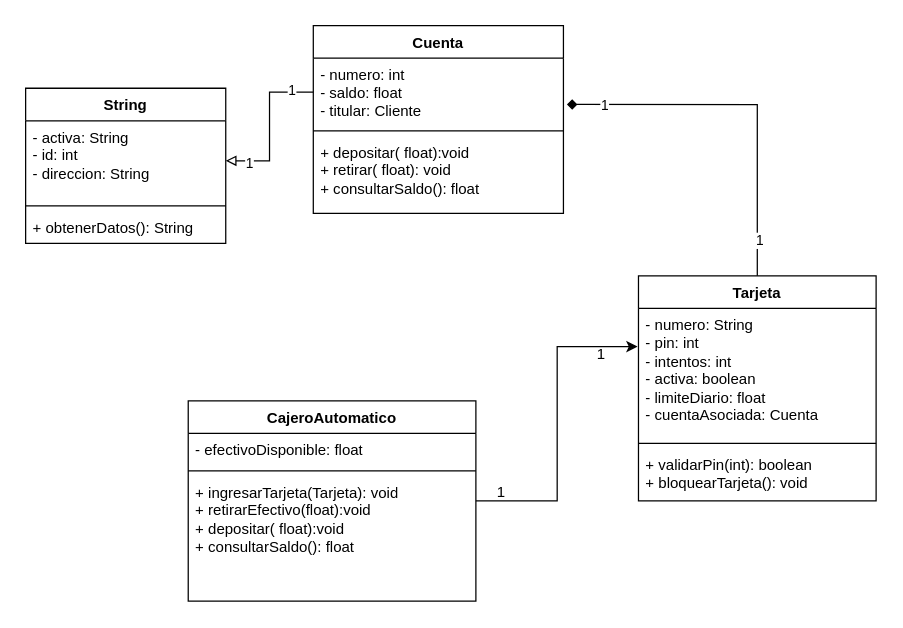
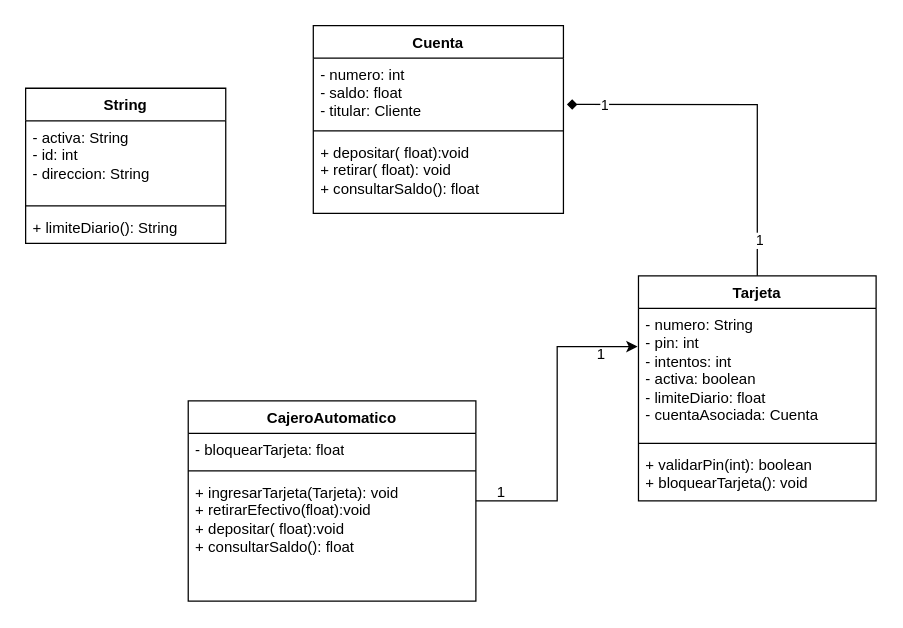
  <mxCell id="0" />
  <mxCell id="1" parent="0" />
  <mxCell id="2" value="String" style="swimlane;fontStyle=1;align=center;verticalAlign=top;childLayout=stackLayout;horizontal=1;startSize=26;horizontalStack=0;resizeParent=1;resizeParentMax=0;resizeLast=0;collapsible=1;marginBottom=0;whiteSpace=wrap;html=1;" parent="1" vertex="1"><mxGeometry x="20" y="70" width="160" height="124" as="geometry" /></mxCell>
  <mxCell id="3" value="&lt;span class=&quot;hljs-operator&quot;&gt;-&lt;/span&gt; activa: String&lt;br&gt;&lt;span class=&quot;hljs-operator&quot;&gt;-&lt;/span&gt;&amp;nbsp;id: &lt;span class=&quot;hljs-type&quot;&gt;int&lt;/span&gt;&amp;nbsp;&lt;br&gt;&lt;span class=&quot;hljs-operator&quot;&gt;-&lt;/span&gt; direccion: String&amp;nbsp;" style="text;strokeColor=none;fillColor=none;align=left;verticalAlign=top;spacingLeft=4;spacingRight=4;overflow=hidden;rotatable=0;points=[[0,0.5],[1,0.5]];portConstraint=eastwest;whiteSpace=wrap;html=1;" parent="2" vertex="1"><mxGeometry y="26" width="160" height="64" as="geometry" /></mxCell>
  <mxCell id="4" value="" style="line;strokeWidth=1;fillColor=none;align=left;verticalAlign=middle;spacingTop=-1;spacingLeft=3;spacingRight=3;rotatable=0;labelPosition=right;points=[];portConstraint=eastwest;strokeColor=inherit;" parent="2" vertex="1"><mxGeometry y="90" width="160" height="8" as="geometry" /></mxCell>
- <mxCell id="5" value="&lt;span class=&quot;hljs-operator&quot;&gt;+&lt;/span&gt; obtenerDatos(): String" style="text;strokeColor=none;fillColor=none;align=left;verticalAlign=top;spacingLeft=4;spacingRight=4;overflow=hidden;rotatable=0;points=[[0,0.5],[1,0.5]];portConstraint=eastwest;whiteSpace=wrap;html=1;" parent="2" vertex="1"><mxGeometry y="98" width="160" height="26" as="geometry" /></mxCell>
+ <mxCell id="5" value="&lt;span class=&quot;hljs-operator&quot;&gt;+&lt;/span&gt; limiteDiario(): String" style="text;strokeColor=none;fillColor=none;align=left;verticalAlign=top;spacingLeft=4;spacingRight=4;overflow=hidden;rotatable=0;points=[[0,0.5],[1,0.5]];portConstraint=eastwest;whiteSpace=wrap;html=1;" parent="2" vertex="1"><mxGeometry y="98" width="160" height="26" as="geometry" /></mxCell>
  <mxCell id="6" value="Cuenta" style="swimlane;fontStyle=1;align=center;verticalAlign=top;childLayout=stackLayout;horizontal=1;startSize=26;horizontalStack=0;resizeParent=1;resizeParentMax=0;resizeLast=0;collapsible=1;marginBottom=0;whiteSpace=wrap;html=1;" parent="1" vertex="1"><mxGeometry x="250" y="20" width="200" height="150" as="geometry" /></mxCell>
  <mxCell id="7" value="&lt;span class=&quot;hljs-operator&quot;&gt;-&lt;/span&gt; numero: &lt;span class=&quot;hljs-type&quot;&gt;int&lt;/span&gt;&lt;br&gt;&lt;span class=&quot;hljs-operator&quot;&gt;-&lt;/span&gt; saldo: &lt;span class=&quot;hljs-type&quot;&gt;float&lt;/span&gt;&lt;br&gt;&lt;span class=&quot;hljs-operator&quot;&gt;-&lt;/span&gt; titular: Cliente&amp;nbsp;" style="text;strokeColor=none;fillColor=none;align=left;verticalAlign=top;spacingLeft=4;spacingRight=4;overflow=hidden;rotatable=0;points=[[0,0.5],[1,0.5]];portConstraint=eastwest;whiteSpace=wrap;html=1;rounded=1;" parent="6" vertex="1"><mxGeometry y="26" width="200" height="54" as="geometry" /></mxCell>
  <mxCell id="8" value="" style="line;strokeWidth=1;fillColor=none;align=left;verticalAlign=middle;spacingTop=-1;spacingLeft=3;spacingRight=3;rotatable=0;labelPosition=right;points=[];portConstraint=eastwest;strokeColor=inherit;" parent="6" vertex="1"><mxGeometry y="80" width="200" height="8" as="geometry" /></mxCell>
  <mxCell id="9" value="&lt;span class=&quot;hljs-operator&quot;&gt;+&lt;/span&gt; depositar(&amp;nbsp;&lt;span class=&quot;hljs-type&quot;&gt;float&lt;/span&gt;):void&lt;br&gt;&lt;span class=&quot;hljs-operator&quot;&gt;+&lt;/span&gt; retirar(&amp;nbsp;&lt;span class=&quot;hljs-type&quot;&gt;float&lt;/span&gt;): void&lt;br&gt;&lt;span class=&quot;hljs-operator&quot;&gt;+&lt;/span&gt; consultarSaldo(): &lt;span class=&quot;hljs-type&quot;&gt;float&lt;/span&gt;&amp;nbsp;" style="text;strokeColor=none;fillColor=none;align=left;verticalAlign=top;spacingLeft=4;spacingRight=4;overflow=hidden;rotatable=0;points=[[0,0.5],[1,0.5]];portConstraint=eastwest;whiteSpace=wrap;html=1;" parent="6" vertex="1"><mxGeometry y="88" width="200" height="62" as="geometry" /></mxCell>
- <mxCell id="10" style="edgeStyle=orthogonalEdgeStyle;rounded=0;orthogonalLoop=1;jettySize=auto;html=1;endArrow=block;endFill=0;" parent="1" source="7" target="3" edge="1"><mxGeometry relative="1" as="geometry" /></mxCell>
- <mxCell id="11" value="1" style="edgeLabel;html=1;align=center;verticalAlign=middle;resizable=0;points=[];" parent="10" vertex="1" connectable="0"><mxGeometry x="0.705" y="1" relative="1" as="geometry"><mxPoint as="offset" /></mxGeometry></mxCell>
- <mxCell id="12" value="1" style="edgeLabel;html=1;align=center;verticalAlign=middle;resizable=0;points=[];" parent="10" vertex="1" connectable="0"><mxGeometry x="-0.705" y="-2" relative="1" as="geometry"><mxPoint as="offset" /></mxGeometry></mxCell>
  <mxCell id="13" value="Tarjeta" style="swimlane;fontStyle=1;align=center;verticalAlign=top;childLayout=stackLayout;horizontal=1;startSize=26;horizontalStack=0;resizeParent=1;resizeParentMax=0;resizeLast=0;collapsible=1;marginBottom=0;whiteSpace=wrap;html=1;" parent="1" vertex="1"><mxGeometry x="510" y="220" width="190" height="180" as="geometry" /></mxCell>
  <mxCell id="14" value="&lt;span class=&quot;hljs-operator&quot;&gt;-&lt;/span&gt; numero: String&amp;nbsp;&lt;br&gt;&lt;span class=&quot;hljs-operator&quot;&gt;-&lt;/span&gt;&amp;nbsp;pin: &lt;span class=&quot;hljs-type&quot;&gt;int&lt;/span&gt;&amp;nbsp;&lt;br&gt;&lt;span class=&quot;hljs-operator&quot;&gt;-&lt;/span&gt; intentos: &lt;span class=&quot;hljs-type&quot;&gt;int&lt;/span&gt;&amp;nbsp;&lt;br&gt;&lt;span class=&quot;hljs-operator&quot;&gt;-&lt;/span&gt; activa: boolean&lt;br&gt;&lt;span class=&quot;hljs-operator&quot;&gt;-&lt;/span&gt; limiteDiario: &lt;span class=&quot;hljs-type&quot;&gt;float&lt;/span&gt;&amp;nbsp;&lt;br&gt;&lt;span class=&quot;hljs-operator&quot;&gt;-&lt;/span&gt; cuentaAsociada: Cuenta&amp;nbsp;" style="text;strokeColor=none;fillColor=none;align=left;verticalAlign=top;spacingLeft=4;spacingRight=4;overflow=hidden;rotatable=0;points=[[0,0.5],[1,0.5]];portConstraint=eastwest;whiteSpace=wrap;html=1;" parent="13" vertex="1"><mxGeometry y="26" width="190" height="104" as="geometry" /></mxCell>
  <mxCell id="15" value="" style="line;strokeWidth=1;fillColor=none;align=left;verticalAlign=middle;spacingTop=-1;spacingLeft=3;spacingRight=3;rotatable=0;labelPosition=right;points=[];portConstraint=eastwest;strokeColor=inherit;" parent="13" vertex="1"><mxGeometry y="130" width="190" height="8" as="geometry" /></mxCell>
  <mxCell id="16" value="&lt;span class=&quot;hljs-operator&quot;&gt;+&lt;/span&gt; validarPin(&lt;span class=&quot;hljs-type&quot;&gt;int&lt;/span&gt;): boolean&lt;br&gt;&lt;span class=&quot;hljs-operator&quot;&gt;+&lt;/span&gt; bloquearTarjeta(): void" style="text;strokeColor=none;fillColor=none;align=left;verticalAlign=top;spacingLeft=4;spacingRight=4;overflow=hidden;rotatable=0;points=[[0,0.5],[1,0.5]];portConstraint=eastwest;whiteSpace=wrap;html=1;" parent="13" vertex="1"><mxGeometry y="138" width="190" height="42" as="geometry" /></mxCell>
  <mxCell id="17" style="edgeStyle=orthogonalEdgeStyle;rounded=0;orthogonalLoop=1;jettySize=auto;html=1;entryX=1.014;entryY=0.685;entryDx=0;entryDy=0;entryPerimeter=0;endArrow=diamond;" parent="1" source="13" target="7" edge="1"><mxGeometry relative="1" as="geometry" /></mxCell>
  <mxCell id="18" value="1" style="edgeLabel;html=1;align=center;verticalAlign=middle;resizable=0;points=[];" parent="17" vertex="1" connectable="0"><mxGeometry x="-0.797" y="-1" relative="1" as="geometry"><mxPoint as="offset" /></mxGeometry></mxCell>
  <mxCell id="19" value="1" style="edgeLabel;html=1;align=center;verticalAlign=middle;resizable=0;points=[];" parent="17" vertex="1" connectable="0"><mxGeometry x="0.788" y="1" relative="1" as="geometry"><mxPoint as="offset" /></mxGeometry></mxCell>
  <mxCell id="20" value="CajeroAutomatico" style="swimlane;fontStyle=1;align=center;verticalAlign=top;childLayout=stackLayout;horizontal=1;startSize=26;horizontalStack=0;resizeParent=1;resizeParentMax=0;resizeLast=0;collapsible=1;marginBottom=0;whiteSpace=wrap;html=1;" parent="1" vertex="1"><mxGeometry x="150" y="320" width="230" height="160" as="geometry" /></mxCell>
- <mxCell id="21" value="- efectivoDisponible: float" style="text;strokeColor=none;fillColor=none;align=left;verticalAlign=top;spacingLeft=4;spacingRight=4;overflow=hidden;rotatable=0;points=[[0,0.5],[1,0.5]];portConstraint=eastwest;whiteSpace=wrap;html=1;" parent="20" vertex="1"><mxGeometry y="26" width="230" height="26" as="geometry" /></mxCell>
+ <mxCell id="21" value="- bloquearTarjeta: float" style="text;strokeColor=none;fillColor=none;align=left;verticalAlign=top;spacingLeft=4;spacingRight=4;overflow=hidden;rotatable=0;points=[[0,0.5],[1,0.5]];portConstraint=eastwest;whiteSpace=wrap;html=1;" parent="20" vertex="1"><mxGeometry y="26" width="230" height="26" as="geometry" /></mxCell>
  <mxCell id="22" value="" style="line;strokeWidth=1;fillColor=none;align=left;verticalAlign=middle;spacingTop=-1;spacingLeft=3;spacingRight=3;rotatable=0;labelPosition=right;points=[];portConstraint=eastwest;strokeColor=inherit;" parent="20" vertex="1"><mxGeometry y="52" width="230" height="8" as="geometry" /></mxCell>
  <mxCell id="23" value="&lt;span class=&quot;hljs-operator&quot;&gt;+&lt;/span&gt; ingresarTarjeta(Tarjeta): void&lt;br&gt;&lt;span class=&quot;hljs-operator&quot;&gt;+&lt;/span&gt; retirarEfectivo(&lt;span class=&quot;hljs-type&quot;&gt;float&lt;/span&gt;):void&lt;br&gt;&lt;span class=&quot;hljs-operator&quot;&gt;+&lt;/span&gt; depositar(&amp;nbsp;&lt;span class=&quot;hljs-type&quot;&gt;float&lt;/span&gt;):void&lt;br&gt;+&amp;nbsp;consultarSaldo(): &lt;span class=&quot;hljs-type&quot;&gt;float&lt;/span&gt;" style="text;strokeColor=none;fillColor=none;align=left;verticalAlign=top;spacingLeft=4;spacingRight=4;overflow=hidden;rotatable=0;points=[[0,0.5],[1,0.5]];portConstraint=eastwest;whiteSpace=wrap;html=1;" parent="20" vertex="1"><mxGeometry y="60" width="230" height="100" as="geometry" /></mxCell>
  <mxCell id="24" style="edgeStyle=orthogonalEdgeStyle;rounded=0;orthogonalLoop=1;jettySize=auto;html=1;entryX=-0.004;entryY=0.294;entryDx=0;entryDy=0;entryPerimeter=0;" parent="1" source="20" target="14" edge="1"><mxGeometry relative="1" as="geometry" /></mxCell>
  <mxCell id="25" value="1" style="text;html=1;align=center;verticalAlign=middle;resizable=0;points=[];autosize=1;strokeColor=none;fillColor=none;" parent="1" vertex="1"><mxGeometry x="385" y="378" width="30" height="30" as="geometry" /></mxCell>
  <mxCell id="26" value="1" style="text;html=1;align=center;verticalAlign=middle;resizable=0;points=[];autosize=1;strokeColor=none;fillColor=none;" parent="1" vertex="1"><mxGeometry x="465" y="268" width="30" height="30" as="geometry" /></mxCell>
